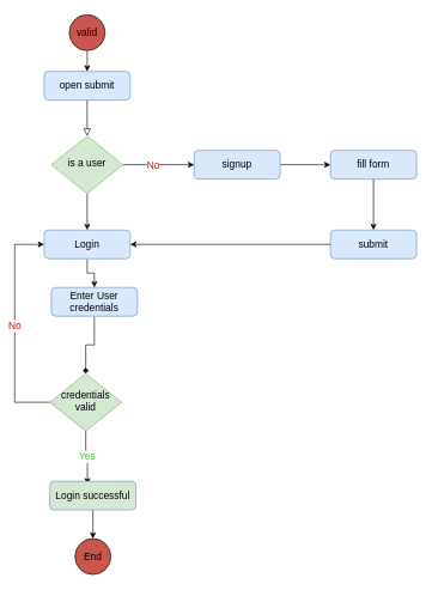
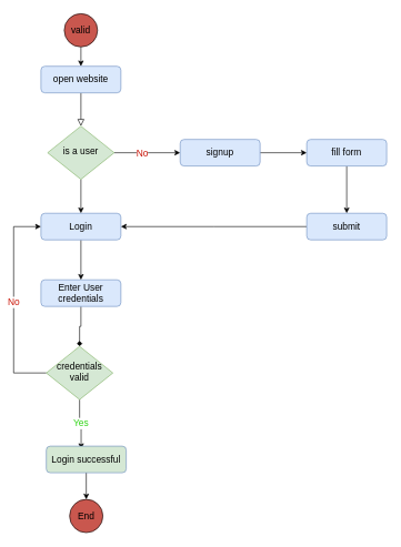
  <mxCell id="0" />
  <mxCell id="1" parent="0" />
  <mxCell id="2" value="" style="rounded=0;html=1;jettySize=auto;orthogonalLoop=1;fontSize=14;endArrow=block;endFill=0;endSize=8;strokeWidth=1;shadow=0;labelBackgroundColor=none;edgeStyle=orthogonalEdgeStyle;" parent="1" source="3" target="7" edge="1"><mxGeometry relative="1" as="geometry" /></mxCell>
- <mxCell id="3" value="open submit" style="rounded=1;whiteSpace=wrap;html=1;fontSize=14;glass=0;strokeWidth=1;shadow=0;fillColor=#dae8fc;strokeColor=#6c8ebf;" parent="1" vertex="1"><mxGeometry x="61" y="99" width="120" height="40" as="geometry" /></mxCell>
+ <mxCell id="3" value="open website" style="rounded=1;whiteSpace=wrap;html=1;fontSize=14;glass=0;strokeWidth=1;shadow=0;fillColor=#dae8fc;strokeColor=#6c8ebf;" parent="1" vertex="1"><mxGeometry x="61" y="99" width="120" height="40" as="geometry" /></mxCell>
  <mxCell id="4" style="edgeStyle=orthogonalEdgeStyle;rounded=0;orthogonalLoop=1;jettySize=auto;html=1;exitX=0.5;exitY=1;exitDx=0;exitDy=0;entryX=0.5;entryY=0;entryDx=0;entryDy=0;fontSize=14;" edge="1" parent="1" source="7" target="19"><mxGeometry relative="1" as="geometry" /></mxCell>
  <mxCell id="5" style="edgeStyle=orthogonalEdgeStyle;rounded=0;orthogonalLoop=1;jettySize=auto;html=1;exitX=1;exitY=0.5;exitDx=0;exitDy=0;entryX=0;entryY=0.5;entryDx=0;entryDy=0;fontColor=#C91306;fontSize=14;" edge="1" parent="1" source="7" target="9"><mxGeometry relative="1" as="geometry" /></mxCell>
  <mxCell id="6" value="No" style="edgeLabel;html=1;align=center;verticalAlign=middle;resizable=0;points=[];fontColor=#C91306;fontSize=14;" vertex="1" connectable="0" parent="5"><mxGeometry x="0.209" relative="1" as="geometry"><mxPoint x="-19" as="offset" /></mxGeometry></mxCell>
  <mxCell id="7" value="is a user" style="rhombus;whiteSpace=wrap;html=1;shadow=0;fontFamily=Helvetica;fontSize=14;align=center;strokeWidth=1;spacing=6;spacingTop=-4;fillColor=#d5e8d4;strokeColor=#82b366;" parent="1" vertex="1"><mxGeometry x="71" y="189" width="100" height="80" as="geometry" /></mxCell>
  <mxCell id="8" style="edgeStyle=orthogonalEdgeStyle;rounded=0;orthogonalLoop=1;jettySize=auto;html=1;exitX=1;exitY=0.5;exitDx=0;exitDy=0;entryX=0;entryY=0.5;entryDx=0;entryDy=0;fontSize=14;" edge="1" parent="1" source="9" target="13"><mxGeometry relative="1" as="geometry" /></mxCell>
  <mxCell id="9" value="signup" style="rounded=1;whiteSpace=wrap;html=1;fontSize=14;glass=0;strokeWidth=1;shadow=0;fillColor=#dae8fc;strokeColor=#6c8ebf;" parent="1" vertex="1"><mxGeometry x="270" y="209" width="120" height="40" as="geometry" /></mxCell>
  <mxCell id="10" style="edgeStyle=orthogonalEdgeStyle;rounded=0;orthogonalLoop=1;jettySize=auto;html=1;exitX=0.5;exitY=1;exitDx=0;exitDy=0;entryX=0.5;entryY=0;entryDx=0;entryDy=0;fontSize=14;" edge="1" parent="1" source="11" target="3"><mxGeometry relative="1" as="geometry" /></mxCell>
  <mxCell id="11" value="valid" style="ellipse;whiteSpace=wrap;html=1;aspect=fixed;labelBackgroundColor=none;fillColor=#C9574E;fontSize=14;" vertex="1" parent="1"><mxGeometry x="96" y="20" width="50" height="50" as="geometry" /></mxCell>
  <mxCell id="12" style="edgeStyle=orthogonalEdgeStyle;rounded=0;orthogonalLoop=1;jettySize=auto;html=1;exitX=0.5;exitY=1;exitDx=0;exitDy=0;entryX=0.5;entryY=0;entryDx=0;entryDy=0;fontSize=14;fontColor=#2FD415;" edge="1" parent="1" source="13" target="15"><mxGeometry relative="1" as="geometry" /></mxCell>
  <mxCell id="13" value="fill form" style="rounded=1;whiteSpace=wrap;html=1;fontSize=14;glass=0;strokeWidth=1;shadow=0;fillColor=#dae8fc;strokeColor=#6c8ebf;" vertex="1" parent="1"><mxGeometry x="460" y="209" width="120" height="40" as="geometry" /></mxCell>
  <mxCell id="14" style="edgeStyle=orthogonalEdgeStyle;rounded=0;orthogonalLoop=1;jettySize=auto;html=1;exitX=0;exitY=0.5;exitDx=0;exitDy=0;fontSize=14;" edge="1" parent="1" source="15"><mxGeometry relative="1" as="geometry"><mxPoint x="181" y="340" as="targetPoint" /></mxGeometry></mxCell>
  <mxCell id="15" value="submit" style="rounded=1;whiteSpace=wrap;html=1;fontSize=14;glass=0;strokeWidth=1;shadow=0;fillColor=#dae8fc;strokeColor=#6c8ebf;" vertex="1" parent="1"><mxGeometry x="460" y="320" width="120" height="40" as="geometry" /></mxCell>
  <mxCell id="16" style="edgeStyle=orthogonalEdgeStyle;rounded=0;orthogonalLoop=1;jettySize=auto;html=1;exitX=0.5;exitY=1;exitDx=0;exitDy=0;entryX=0.5;entryY=0;entryDx=0;entryDy=0;fontSize=14;endArrow=diamond;" edge="1" parent="1" source="17" target="22"><mxGeometry relative="1" as="geometry" /></mxCell>
- <mxCell id="17" value="Enter User credentials" style="rounded=1;whiteSpace=wrap;html=1;fontSize=14;glass=0;strokeWidth=1;shadow=0;fillColor=#dae8fc;strokeColor=#6c8ebf;" vertex="1" parent="1"><mxGeometry x="71" y="400" width="120" height="40" as="geometry" /></mxCell>
+ <mxCell id="17" value="Enter User credentials" style="rounded=1;whiteSpace=wrap;html=1;fontSize=14;glass=0;strokeWidth=1;shadow=0;fillColor=#dae8fc;strokeColor=#6c8ebf;" vertex="1" parent="1"><mxGeometry x="61" y="420" width="120" height="40" as="geometry" /></mxCell>
  <mxCell id="18" style="edgeStyle=orthogonalEdgeStyle;rounded=0;orthogonalLoop=1;jettySize=auto;html=1;exitX=0.5;exitY=1;exitDx=0;exitDy=0;entryX=0.5;entryY=0;entryDx=0;entryDy=0;fontSize=14;" edge="1" parent="1" source="19" target="17"><mxGeometry relative="1" as="geometry" /></mxCell>
  <mxCell id="19" value="Login" style="rounded=1;whiteSpace=wrap;html=1;fontSize=14;glass=0;strokeWidth=1;shadow=0;fillColor=#dae8fc;strokeColor=#6c8ebf;" vertex="1" parent="1"><mxGeometry x="61" y="320" width="120" height="40" as="geometry" /></mxCell>
  <mxCell id="20" value="No" style="edgeStyle=orthogonalEdgeStyle;rounded=0;orthogonalLoop=1;jettySize=auto;html=1;exitX=0;exitY=0.5;exitDx=0;exitDy=0;entryX=0;entryY=0.5;entryDx=0;entryDy=0;fontColor=#C91306;fontSize=14;" edge="1" parent="1" source="22" target="19"><mxGeometry relative="1" as="geometry"><Array as="points"><mxPoint x="20" y="560" /><mxPoint x="20" y="340" /></Array></mxGeometry></mxCell>
  <mxCell id="21" value="Yes" style="edgeStyle=orthogonalEdgeStyle;rounded=0;orthogonalLoop=1;jettySize=auto;html=1;exitX=0.5;exitY=1;exitDx=0;exitDy=0;entryX=0.436;entryY=0.108;entryDx=0;entryDy=0;entryPerimeter=0;fontSize=14;fontColor=#2FD415;" edge="1" parent="1" source="22" target="24"><mxGeometry relative="1" as="geometry" /></mxCell>
  <mxCell id="22" value="credentials &lt;br style=&quot;font-size: 14px;&quot;&gt;valid" style="rhombus;whiteSpace=wrap;html=1;shadow=0;fontFamily=Helvetica;fontSize=14;align=center;strokeWidth=1;spacing=6;spacingTop=-4;fillColor=#d5e8d4;strokeColor=#82b366;labelPadding=2;" vertex="1" parent="1"><mxGeometry x="69" y="520" width="100" height="80" as="geometry" /></mxCell>
  <mxCell id="23" style="edgeStyle=orthogonalEdgeStyle;rounded=0;orthogonalLoop=1;jettySize=auto;html=1;exitX=0.5;exitY=1;exitDx=0;exitDy=0;entryX=0.5;entryY=0;entryDx=0;entryDy=0;fontSize=14;" edge="1" parent="1" source="24" target="25"><mxGeometry relative="1" as="geometry" /></mxCell>
  <mxCell id="24" value="Login successful" style="rounded=1;whiteSpace=wrap;html=1;fontSize=14;glass=0;strokeWidth=1;shadow=0;fillColor=#d5e8d4;strokeColor=#6c8ebf;" vertex="1" parent="1"><mxGeometry x="69" y="670" width="120" height="40" as="geometry" /></mxCell>
  <mxCell id="25" value="End" style="ellipse;whiteSpace=wrap;html=1;aspect=fixed;fillColor=#C9574E;fontSize=14;" vertex="1" parent="1"><mxGeometry x="104" y="750" width="50" height="50" as="geometry" /></mxCell>
